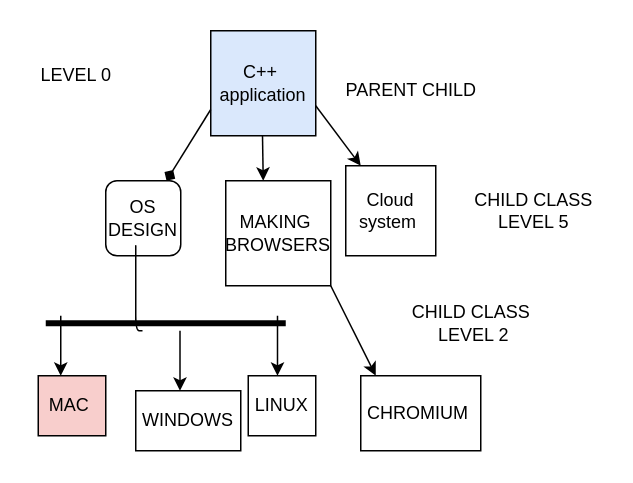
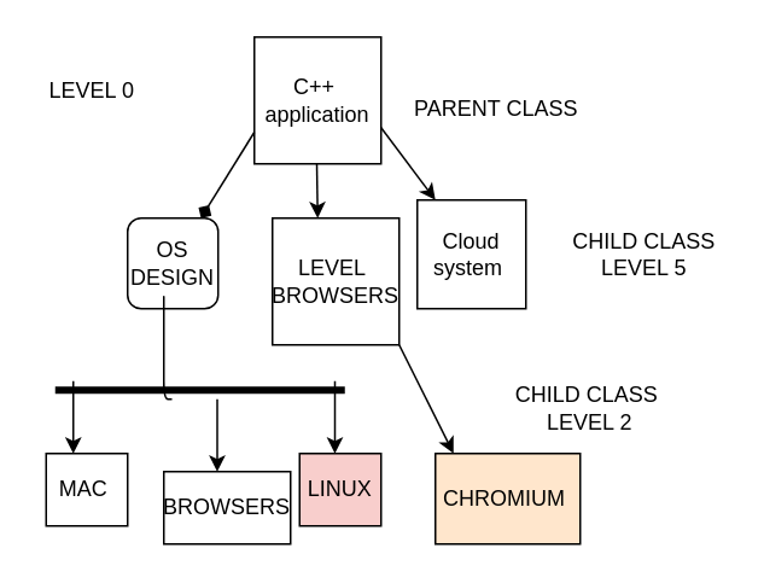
  <mxCell id="0" />
  <mxCell id="1" parent="0" />
- <mxCell id="2" value="C++&amp;nbsp;&lt;br&gt;application" style="whiteSpace=wrap;html=1;aspect=fixed;fillColor=#dae8fc;" vertex="1" parent="1"><mxGeometry x="140" y="20" width="70" height="70" as="geometry" /></mxCell>
+ <mxCell id="2" value="C++&amp;nbsp;&lt;br&gt;application" style="whiteSpace=wrap;html=1;aspect=fixed;" vertex="1" parent="1"><mxGeometry x="140" y="20" width="70" height="70" as="geometry" /></mxCell>
  <mxCell id="3" value="" style="endArrow=classic;html=1;" edge="1" parent="1"><mxGeometry width="50" height="50" relative="1" as="geometry"><mxPoint x="174.5" y="90" as="sourcePoint" /><mxPoint x="175" y="120" as="targetPoint" /></mxGeometry></mxCell>
  <mxCell id="4" value="" style="endArrow=classic;html=1;" edge="1" parent="1"><mxGeometry width="50" height="50" relative="1" as="geometry"><mxPoint x="210" y="70" as="sourcePoint" /><mxPoint x="240" y="110" as="targetPoint" /></mxGeometry></mxCell>
  <mxCell id="5" value="" style="endArrow=diamond;html=1;exitX=0;exitY=0.75;exitDx=0;exitDy=0;" edge="1" parent="1" source="2" target="6"><mxGeometry width="50" height="50" relative="1" as="geometry"><mxPoint x="130" y="70" as="sourcePoint" /><mxPoint x="110" y="130" as="targetPoint" /></mxGeometry></mxCell>
  <mxCell id="6" value="OS DESIGN" style="whiteSpace=wrap;html=1;aspect=fixed;rounded=1;" vertex="1" parent="1"><mxGeometry x="70" y="120" width="50" height="50" as="geometry" /></mxCell>
  <mxCell id="7" value="Cloud system&amp;nbsp;" style="whiteSpace=wrap;html=1;aspect=fixed;" vertex="1" parent="1"><mxGeometry x="230" y="110" width="60" height="60" as="geometry" /></mxCell>
- <mxCell id="8" value="MAKING&amp;nbsp;&lt;br&gt;BROWSERS" style="whiteSpace=wrap;html=1;aspect=fixed;" vertex="1" parent="1"><mxGeometry x="150" y="120" width="70" height="70" as="geometry" /></mxCell>
+ <mxCell id="8" value="LEVEL&amp;nbsp;&lt;br&gt;BROWSERS" style="whiteSpace=wrap;html=1;aspect=fixed;" vertex="1" parent="1"><mxGeometry x="150" y="120" width="70" height="70" as="geometry" /></mxCell>
  <mxCell id="9" value="" style="endArrow=none;html=1;" edge="1" parent="1" target="10"><mxGeometry width="50" height="50" relative="1" as="geometry"><mxPoint x="94.5" y="220" as="sourcePoint" /><mxPoint x="94.5" y="170" as="targetPoint" /><Array as="points"><mxPoint x="90" y="220" /><mxPoint x="90" y="160" /><mxPoint x="90" y="170" /></Array></mxGeometry></mxCell>
  <mxCell id="10" value="" style="line;strokeWidth=4;html=1;perimeter=backbonePerimeter;points=[];outlineConnect=0;" vertex="1" parent="1"><mxGeometry x="30" y="210" width="160" height="10" as="geometry" /></mxCell>
  <mxCell id="11" value="" style="endArrow=classic;html=1;" edge="1" parent="1"><mxGeometry width="50" height="50" relative="1" as="geometry"><mxPoint x="40" y="210" as="sourcePoint" /><mxPoint x="40" y="250" as="targetPoint" /></mxGeometry></mxCell>
  <mxCell id="12" value="" style="endArrow=classic;html=1;" edge="1" parent="1"><mxGeometry width="50" height="50" relative="1" as="geometry"><mxPoint x="184.5" y="210" as="sourcePoint" /><mxPoint x="184.5" y="250" as="targetPoint" /></mxGeometry></mxCell>
  <mxCell id="13" value="" style="endArrow=classic;html=1;" edge="1" parent="1"><mxGeometry width="50" height="50" relative="1" as="geometry"><mxPoint x="119.5" y="220" as="sourcePoint" /><mxPoint x="119.5" y="260" as="targetPoint" /></mxGeometry></mxCell>
- <mxCell id="14" value="MAC&amp;nbsp;" style="rounded=0;whiteSpace=wrap;html=1;fillColor=#f8cecc;" vertex="1" parent="1"><mxGeometry x="25" y="250" width="45" height="40" as="geometry" /></mxCell>
- <mxCell id="15" value="LINUX" style="rounded=0;whiteSpace=wrap;html=1;" vertex="1" parent="1"><mxGeometry x="165" y="250" width="45" height="40" as="geometry" /></mxCell>
- <mxCell id="16" value="WINDOWS" style="rounded=0;whiteSpace=wrap;html=1;" vertex="1" parent="1"><mxGeometry x="90" y="260" width="70" height="40" as="geometry" /></mxCell>
+ <mxCell id="14" value="MAC&amp;nbsp;" style="rounded=0;whiteSpace=wrap;html=1;" vertex="1" parent="1"><mxGeometry x="25" y="250" width="45" height="40" as="geometry" /></mxCell>
+ <mxCell id="15" value="LINUX" style="rounded=0;whiteSpace=wrap;html=1;fillColor=#f8cecc;" vertex="1" parent="1"><mxGeometry x="165" y="250" width="45" height="40" as="geometry" /></mxCell>
+ <mxCell id="16" value="BROWSERS" style="rounded=0;whiteSpace=wrap;html=1;" vertex="1" parent="1"><mxGeometry x="90" y="260" width="70" height="40" as="geometry" /></mxCell>
  <mxCell id="17" value="" style="endArrow=classic;html=1;exitX=1;exitY=1;exitDx=0;exitDy=0;" edge="1" parent="1" source="8"><mxGeometry width="50" height="50" relative="1" as="geometry"><mxPoint x="230" y="200" as="sourcePoint" /><mxPoint x="250" y="250" as="targetPoint" /></mxGeometry></mxCell>
- <mxCell id="18" value="CHROMIUM&amp;nbsp;" style="rounded=0;whiteSpace=wrap;html=1;" vertex="1" parent="1"><mxGeometry x="240" y="250" width="80" height="50" as="geometry" /></mxCell>
- <mxCell id="19" value="PARENT CHILD&amp;nbsp;" style="text;html=1;align=center;verticalAlign=middle;resizable=0;points=[];autosize=1;strokeColor=none;" vertex="1" parent="1"><mxGeometry x="220" y="50" width="110" height="20" as="geometry" /></mxCell>
+ <mxCell id="18" value="CHROMIUM&amp;nbsp;" style="rounded=0;whiteSpace=wrap;html=1;fillColor=#ffe6cc;" vertex="1" parent="1"><mxGeometry x="240" y="250" width="80" height="50" as="geometry" /></mxCell>
+ <mxCell id="19" value="PARENT CLASS&amp;nbsp;" style="text;html=1;align=center;verticalAlign=middle;resizable=0;points=[];autosize=1;strokeColor=none;" vertex="1" parent="1"><mxGeometry x="220" y="50" width="110" height="20" as="geometry" /></mxCell>
  <mxCell id="20" value="LEVEL 0" style="text;html=1;align=center;verticalAlign=middle;resizable=0;points=[];autosize=1;strokeColor=none;" vertex="1" parent="1"><mxGeometry x="20" y="40" width="60" height="20" as="geometry" /></mxCell>
  <mxCell id="21" value="CHILD CLASS&lt;br&gt;LEVEL 5" style="text;html=1;align=center;verticalAlign=middle;resizable=0;points=[];autosize=1;strokeColor=none;" vertex="1" parent="1"><mxGeometry x="310" y="125" width="90" height="30" as="geometry" /></mxCell>
- <mxCell id="22" value="CHILD CLASS&amp;nbsp;&lt;br&gt;LEVEL 2" style="text;html=1;align=center;verticalAlign=middle;resizable=0;points=[];autosize=1;strokeColor=none;" vertex="1" parent="1"><mxGeometry x="265" y="200" width="100" height="30" as="geometry" /></mxCell>
+ <mxCell id="22" value="CHILD CLASS&amp;nbsp;&lt;br&gt;LEVEL 2" style="text;html=1;align=center;verticalAlign=middle;resizable=0;points=[];autosize=1;strokeColor=none;" vertex="1" parent="1"><mxGeometry x="275" y="210" width="100" height="30" as="geometry" /></mxCell>
